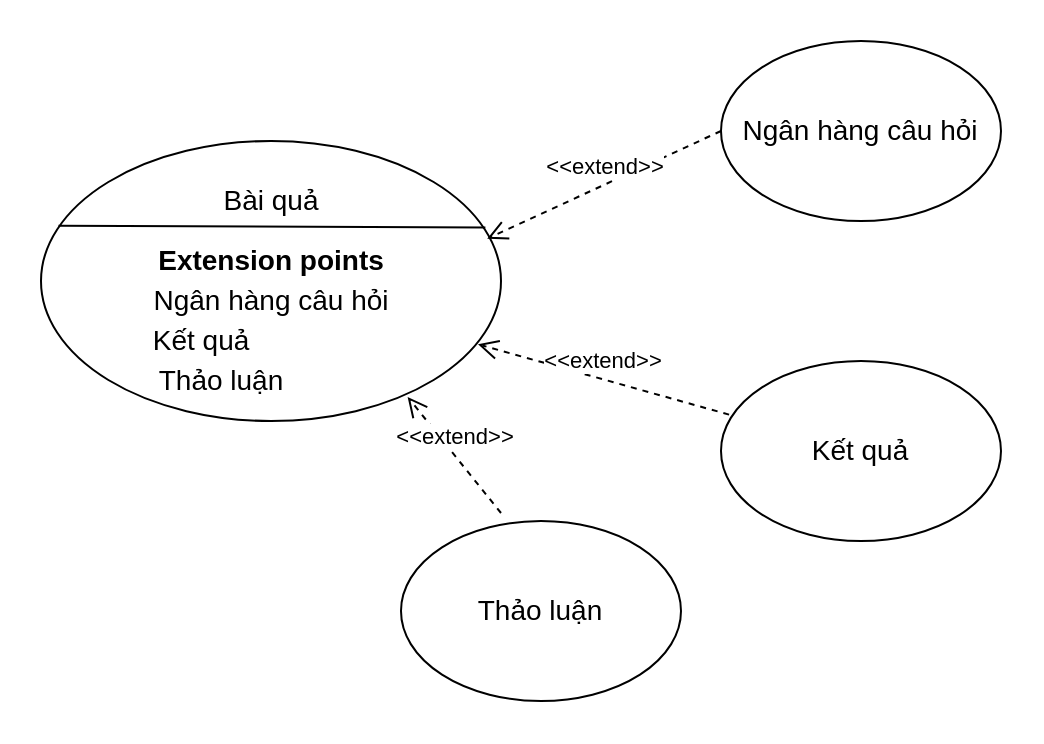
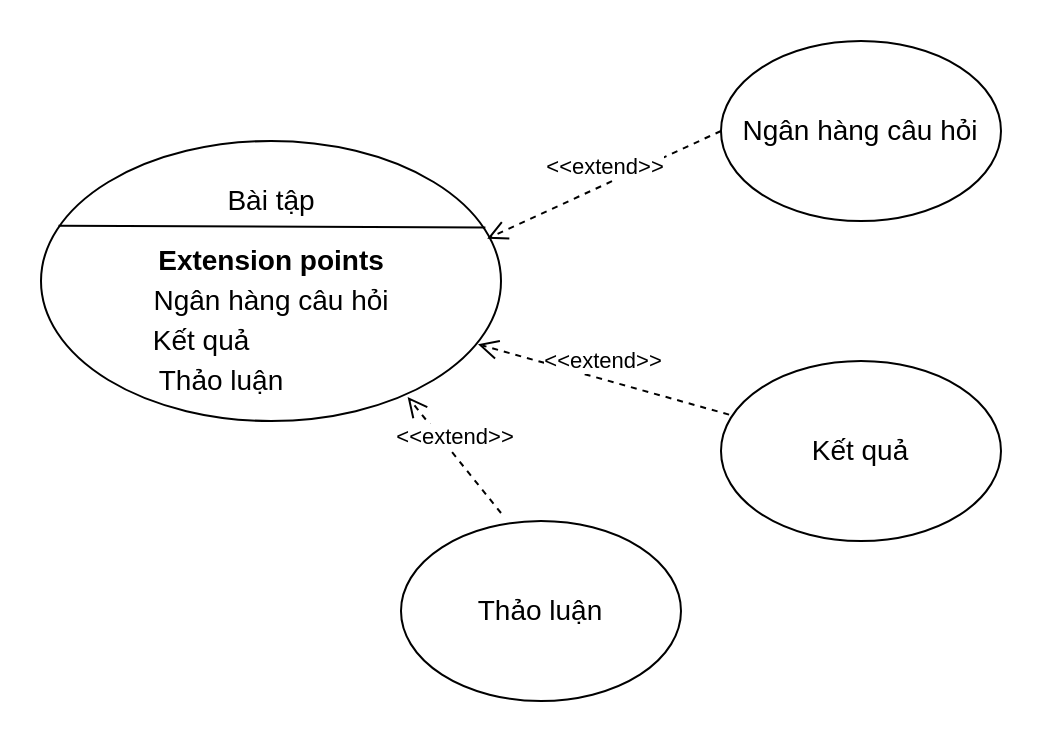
  <mxCell id="0" />
  <mxCell id="1" parent="0" />
  <mxCell id="2" value="" style="ellipse;whiteSpace=wrap;html=1;" vertex="1" parent="1"><mxGeometry x="20" y="70" width="230" height="140" as="geometry" /></mxCell>
  <mxCell id="3" value="" style="endArrow=none;html=1;entryX=0.038;entryY=0.303;entryDx=0;entryDy=0;entryPerimeter=0;exitX=0.966;exitY=0.309;exitDx=0;exitDy=0;exitPerimeter=0;" edge="1" parent="1" source="2" target="2"><mxGeometry width="50" height="50" relative="1" as="geometry"><mxPoint x="300" y="170" as="sourcePoint" /><mxPoint x="350" y="120" as="targetPoint" /></mxGeometry></mxCell>
- <mxCell id="4" value="&lt;font style=&quot;font-size: 14px&quot;&gt;Bài quả&lt;/font&gt;" style="text;html=1;align=center;verticalAlign=middle;resizable=0;points=[];autosize=1;strokeColor=none;fillColor=none;" vertex="1" parent="1"><mxGeometry x="105" y="90" width="60" height="20" as="geometry" /></mxCell>
+ <mxCell id="4" value="&lt;font style=&quot;font-size: 14px&quot;&gt;Bài tập&lt;/font&gt;" style="text;html=1;align=center;verticalAlign=middle;resizable=0;points=[];autosize=1;strokeColor=none;fillColor=none;" vertex="1" parent="1"><mxGeometry x="105" y="90" width="60" height="20" as="geometry" /></mxCell>
  <mxCell id="5" value="&lt;b&gt;&lt;font style=&quot;font-size: 14px&quot;&gt;Extension points&lt;/font&gt;&lt;/b&gt;" style="text;html=1;align=center;verticalAlign=middle;resizable=0;points=[];autosize=1;strokeColor=none;fillColor=none;" vertex="1" parent="1"><mxGeometry x="70" y="120" width="130" height="20" as="geometry" /></mxCell>
  <mxCell id="6" value="&lt;span style=&quot;font-size: 14px&quot;&gt;Ngân hàng câu hỏi&lt;/span&gt;" style="text;html=1;align=center;verticalAlign=middle;resizable=0;points=[];autosize=1;strokeColor=none;fillColor=none;" vertex="1" parent="1"><mxGeometry x="70" y="140" width="130" height="20" as="geometry" /></mxCell>
  <mxCell id="7" value="&lt;span style=&quot;font-size: 14px&quot;&gt;Ngân hàng câu hỏi&lt;/span&gt;" style="ellipse;whiteSpace=wrap;html=1;" vertex="1" parent="1"><mxGeometry x="360" y="20" width="140" height="90" as="geometry" /></mxCell>
  <mxCell id="8" value="&amp;lt;&amp;lt;extend&amp;gt;&amp;gt;" style="html=1;verticalAlign=bottom;endArrow=open;dashed=1;endSize=8;entryX=0.97;entryY=0.349;entryDx=0;entryDy=0;exitX=0;exitY=0.5;exitDx=0;exitDy=0;entryPerimeter=0;" edge="1" parent="1" source="7" target="2"><mxGeometry relative="1" as="geometry"><mxPoint x="360" y="140" as="sourcePoint" /><mxPoint x="280" y="140" as="targetPoint" /></mxGeometry></mxCell>
  <mxCell id="9" value="&lt;span style=&quot;font-size: 14px&quot;&gt;Kết quả&lt;/span&gt;" style="text;html=1;align=center;verticalAlign=middle;resizable=0;points=[];autosize=1;strokeColor=none;fillColor=none;" vertex="1" parent="1"><mxGeometry x="70" y="160" width="60" height="20" as="geometry" /></mxCell>
  <mxCell id="10" value="&lt;span style=&quot;font-size: 14px&quot;&gt;Kết quả&lt;/span&gt;" style="ellipse;whiteSpace=wrap;html=1;" vertex="1" parent="1"><mxGeometry x="360" y="180" width="140" height="90" as="geometry" /></mxCell>
  <mxCell id="11" value="&amp;lt;&amp;lt;extend&amp;gt;&amp;gt;" style="html=1;verticalAlign=bottom;endArrow=open;dashed=1;endSize=8;exitX=0.029;exitY=0.298;exitDx=0;exitDy=0;entryX=0.95;entryY=0.726;entryDx=0;entryDy=0;entryPerimeter=0;exitPerimeter=0;" edge="1" parent="1" source="10" target="2"><mxGeometry relative="1" as="geometry"><mxPoint x="370" y="75" as="sourcePoint" /><mxPoint x="242" y="173" as="targetPoint" /></mxGeometry></mxCell>
  <mxCell id="12" value="&lt;span style=&quot;font-size: 14px&quot;&gt;Thảo luận&lt;/span&gt;" style="ellipse;whiteSpace=wrap;html=1;" vertex="1" parent="1"><mxGeometry x="200" y="260" width="140" height="90" as="geometry" /></mxCell>
  <mxCell id="13" value="&amp;lt;&amp;lt;extend&amp;gt;&amp;gt;" style="html=1;verticalAlign=bottom;endArrow=open;dashed=1;endSize=8;entryX=0.797;entryY=0.914;entryDx=0;entryDy=0;entryPerimeter=0;" edge="1" parent="1" target="2"><mxGeometry relative="1" as="geometry"><mxPoint x="250" y="256" as="sourcePoint" /><mxPoint x="248.5" y="181.64" as="targetPoint" /></mxGeometry></mxCell>
  <mxCell id="14" value="&lt;font style=&quot;font-size: 14px&quot;&gt;Thảo luận&lt;/font&gt;" style="text;html=1;align=center;verticalAlign=middle;resizable=0;points=[];autosize=1;strokeColor=none;fillColor=none;" vertex="1" parent="1"><mxGeometry x="70" y="180" width="80" height="20" as="geometry" /></mxCell>
